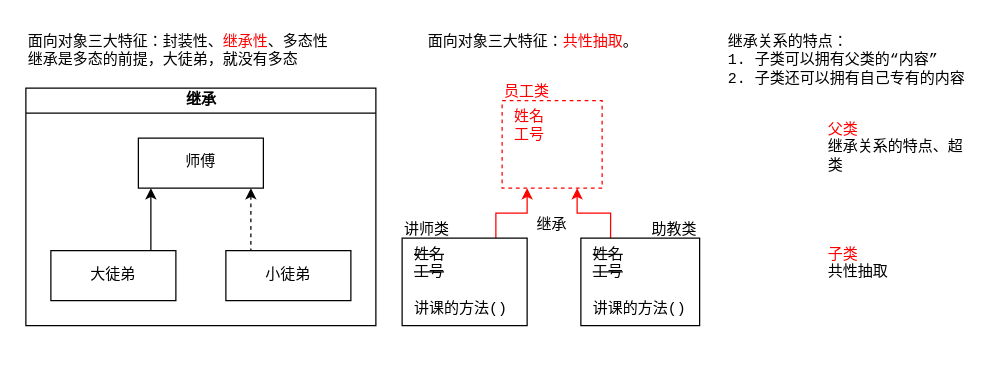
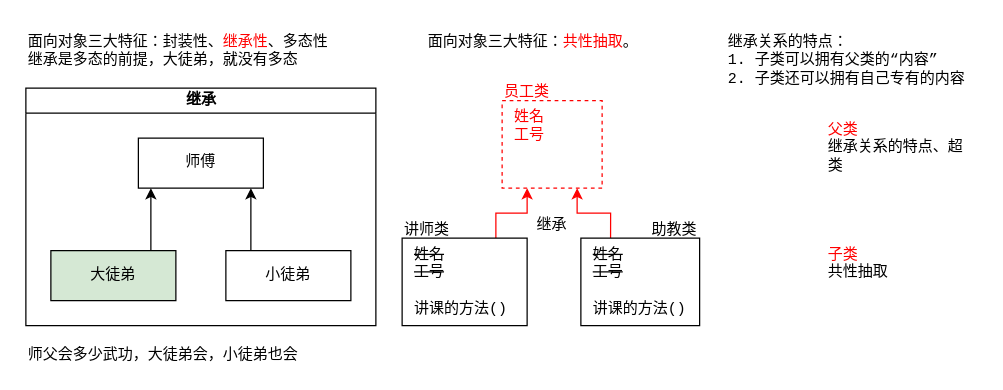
  <mxCell id="0" />
  <mxCell id="1" parent="0" />
  <mxCell id="2" value="继承" style="swimlane;html=1;startSize=20;horizontal=1;childLayout=treeLayout;horizontalTree=0;resizable=0;containerType=tree;fontFamily=Courier New;" vertex="1" parent="1"><mxGeometry x="20" y="70" width="280" height="190" as="geometry" /></mxCell>
  <mxCell id="3" value="师傅" style="whiteSpace=wrap;html=1;fontFamily=Courier New;" vertex="1" parent="2"><mxGeometry x="90" y="40" width="100" height="40" as="geometry" /></mxCell>
- <mxCell id="4" value="大徒弟" style="whiteSpace=wrap;html=1;fontFamily=Courier New;" vertex="1" parent="2"><mxGeometry x="20" y="130" width="100" height="40" as="geometry" /></mxCell>
+ <mxCell id="4" value="大徒弟" style="whiteSpace=wrap;html=1;fontFamily=Courier New;fillColor=#d5e8d4;" vertex="1" parent="2"><mxGeometry x="20" y="130" width="100" height="40" as="geometry" /></mxCell>
  <mxCell id="5" value="" style="edgeStyle=elbowEdgeStyle;elbow=vertical;html=1;rounded=0;startArrow=classic;startFill=1;endArrow=none;endFill=0;fontFamily=Courier New;" edge="1" parent="2" source="3" target="4"><mxGeometry relative="1" as="geometry"><Array as="points"><mxPoint x="100" y="90" /></Array></mxGeometry></mxCell>
  <mxCell id="6" value="小徒弟" style="whiteSpace=wrap;html=1;fontFamily=Courier New;" vertex="1" parent="2"><mxGeometry x="160" y="130" width="100" height="40" as="geometry" /></mxCell>
- <mxCell id="7" value="" style="edgeStyle=elbowEdgeStyle;elbow=vertical;html=1;rounded=0;endArrow=none;endFill=0;startArrow=classic;startFill=1;fontFamily=Courier New;dashed=1;" edge="1" parent="2" source="3" target="6"><mxGeometry relative="1" as="geometry"><Array as="points"><mxPoint x="180" y="90" /></Array></mxGeometry></mxCell>
+ <mxCell id="7" value="" style="edgeStyle=elbowEdgeStyle;elbow=vertical;html=1;rounded=0;endArrow=none;endFill=0;startArrow=classic;startFill=1;fontFamily=Courier New;" edge="1" parent="2" source="3" target="6"><mxGeometry relative="1" as="geometry"><Array as="points"><mxPoint x="180" y="90" /></Array></mxGeometry></mxCell>
  <mxCell id="8" value="面向对象三大特征：封装性、&lt;font color=&quot;#ff0000&quot;&gt;继承性&lt;/font&gt;、多态性&lt;br&gt;继承是多态的前提，大徒弟，就没有多态" style="text;html=1;strokeColor=none;fillColor=none;align=left;verticalAlign=top;whiteSpace=wrap;rounded=0;fontFamily=Courier New;" vertex="1" parent="1"><mxGeometry x="20" y="20" width="280" height="50" as="geometry" /></mxCell>
+ <mxCell id="9" value="师父会多少武功，大徒弟会，小徒弟也会" style="text;html=1;strokeColor=none;fillColor=none;align=left;verticalAlign=top;whiteSpace=wrap;rounded=0;fontFamily=Courier New;" vertex="1" parent="1"><mxGeometry x="20" y="270" width="280" height="20" as="geometry" /></mxCell>
  <mxCell id="10" style="edgeStyle=orthogonalEdgeStyle;rounded=0;orthogonalLoop=1;jettySize=auto;html=1;exitX=0.75;exitY=0;exitDx=0;exitDy=0;entryX=0.25;entryY=1;entryDx=0;entryDy=0;startArrow=none;startFill=0;endArrow=classic;endFill=1;fontFamily=Courier New;strokeColor=#FF0000;" edge="1" parent="1" source="11" target="14"><mxGeometry relative="1" as="geometry" /></mxCell>
  <mxCell id="11" value="&lt;strike&gt;姓名&lt;br&gt;工号&lt;/strike&gt;&lt;br&gt;&lt;br&gt;讲课的方法()" style="rounded=0;whiteSpace=wrap;html=1;align=left;verticalAlign=top;fontFamily=Courier New;spacingLeft=8;" vertex="1" parent="1"><mxGeometry x="321" y="190" width="100" height="70" as="geometry" /></mxCell>
  <mxCell id="12" style="edgeStyle=orthogonalEdgeStyle;rounded=0;orthogonalLoop=1;jettySize=auto;html=1;exitX=0.25;exitY=0;exitDx=0;exitDy=0;entryX=0.75;entryY=1;entryDx=0;entryDy=0;startArrow=none;startFill=0;endArrow=classic;endFill=1;fontFamily=Courier New;strokeColor=#FF0000;" edge="1" parent="1" source="13" target="14"><mxGeometry relative="1" as="geometry" /></mxCell>
  <mxCell id="13" value="&lt;strike&gt;姓名&lt;br&gt;工号&lt;/strike&gt;&lt;br&gt;&lt;br&gt;讲课的方法()" style="rounded=0;whiteSpace=wrap;html=1;align=left;verticalAlign=top;fontFamily=Courier New;spacingLeft=8;" vertex="1" parent="1"><mxGeometry x="464" y="190" width="95" height="70" as="geometry" /></mxCell>
  <mxCell id="14" value="姓名&lt;br&gt;工号" style="rounded=0;whiteSpace=wrap;html=1;align=left;verticalAlign=top;fontFamily=Courier New;spacingLeft=8;strokeColor=#FF0000;fontColor=#FF0000;dashed=1;" vertex="1" parent="1"><mxGeometry x="401" y="80" width="80" height="70" as="geometry" /></mxCell>
  <mxCell id="15" value="员工类" style="text;html=1;strokeColor=none;fillColor=none;align=left;verticalAlign=top;whiteSpace=wrap;rounded=0;fontFamily=Courier New;fontColor=#FF0000;" vertex="1" parent="1"><mxGeometry x="401" y="60" width="40" height="20" as="geometry" /></mxCell>
  <mxCell id="16" value="讲师类" style="text;html=1;strokeColor=none;fillColor=none;align=left;verticalAlign=top;whiteSpace=wrap;rounded=0;fontFamily=Courier New;" vertex="1" parent="1"><mxGeometry x="321" y="170" width="40" height="20" as="geometry" /></mxCell>
  <mxCell id="17" value="助教类" style="text;html=1;strokeColor=none;fillColor=none;align=left;verticalAlign=top;whiteSpace=wrap;rounded=0;fontFamily=Courier New;" vertex="1" parent="1"><mxGeometry x="519" y="170" width="40" height="20" as="geometry" /></mxCell>
  <mxCell id="18" value="面向对象三大特征：&lt;font color=&quot;#ff0000&quot;&gt;共性抽取&lt;/font&gt;。" style="text;html=1;strokeColor=none;fillColor=none;align=left;verticalAlign=top;whiteSpace=wrap;rounded=0;fontFamily=Courier New;" vertex="1" parent="1"><mxGeometry x="340" y="20" width="220" height="30" as="geometry" /></mxCell>
  <mxCell id="19" value="继承关系的特点：&lt;br&gt;1. 子类可以拥有父类的“内容”&lt;br&gt;2. 子类还可以拥有自己专有的内容" style="text;html=1;strokeColor=none;fillColor=none;align=left;verticalAlign=top;whiteSpace=wrap;rounded=0;fontFamily=Courier New;" vertex="1" parent="1"><mxGeometry x="580" y="20" width="200" height="50" as="geometry" /></mxCell>
  <mxCell id="20" value="" style="shape=flexArrow;endArrow=classic;html=1;fontFamily=Courier New;fontColor=#FF0000;strokeColor=#FFFFFF;" edge="1" parent="1"><mxGeometry width="50" height="50" relative="1" as="geometry"><mxPoint x="580" y="110" as="sourcePoint" /><mxPoint x="640" y="110" as="targetPoint" /></mxGeometry></mxCell>
  <mxCell id="21" value="" style="shape=flexArrow;endArrow=classic;html=1;fontFamily=Courier New;fontColor=#FF0000;strokeColor=#FFFFFF;" edge="1" parent="1"><mxGeometry width="50" height="50" relative="1" as="geometry"><mxPoint x="580" y="210" as="sourcePoint" /><mxPoint x="640" y="210" as="targetPoint" /></mxGeometry></mxCell>
  <mxCell id="22" value="继承" style="text;html=1;strokeColor=none;fillColor=none;align=center;verticalAlign=middle;whiteSpace=wrap;rounded=0;fontFamily=Courier New;" vertex="1" parent="1"><mxGeometry x="421" y="170" width="40" height="20" as="geometry" /></mxCell>
  <mxCell id="23" value="&lt;font color=&quot;#ff0000&quot;&gt;父类&lt;/font&gt;&lt;br&gt;继承关系的特点、超类" style="text;html=1;strokeColor=none;fillColor=none;align=left;verticalAlign=top;whiteSpace=wrap;rounded=0;fontFamily=Courier New;" vertex="1" parent="1"><mxGeometry x="660" y="90" width="120" height="40" as="geometry" /></mxCell>
  <mxCell id="24" value="&lt;font color=&quot;#ff0000&quot;&gt;子类&lt;/font&gt;&lt;br&gt;共性抽取" style="text;html=1;strokeColor=none;fillColor=none;align=left;verticalAlign=top;whiteSpace=wrap;rounded=0;fontFamily=Courier New;" vertex="1" parent="1"><mxGeometry x="660" y="190" width="120" height="40" as="geometry" /></mxCell>
